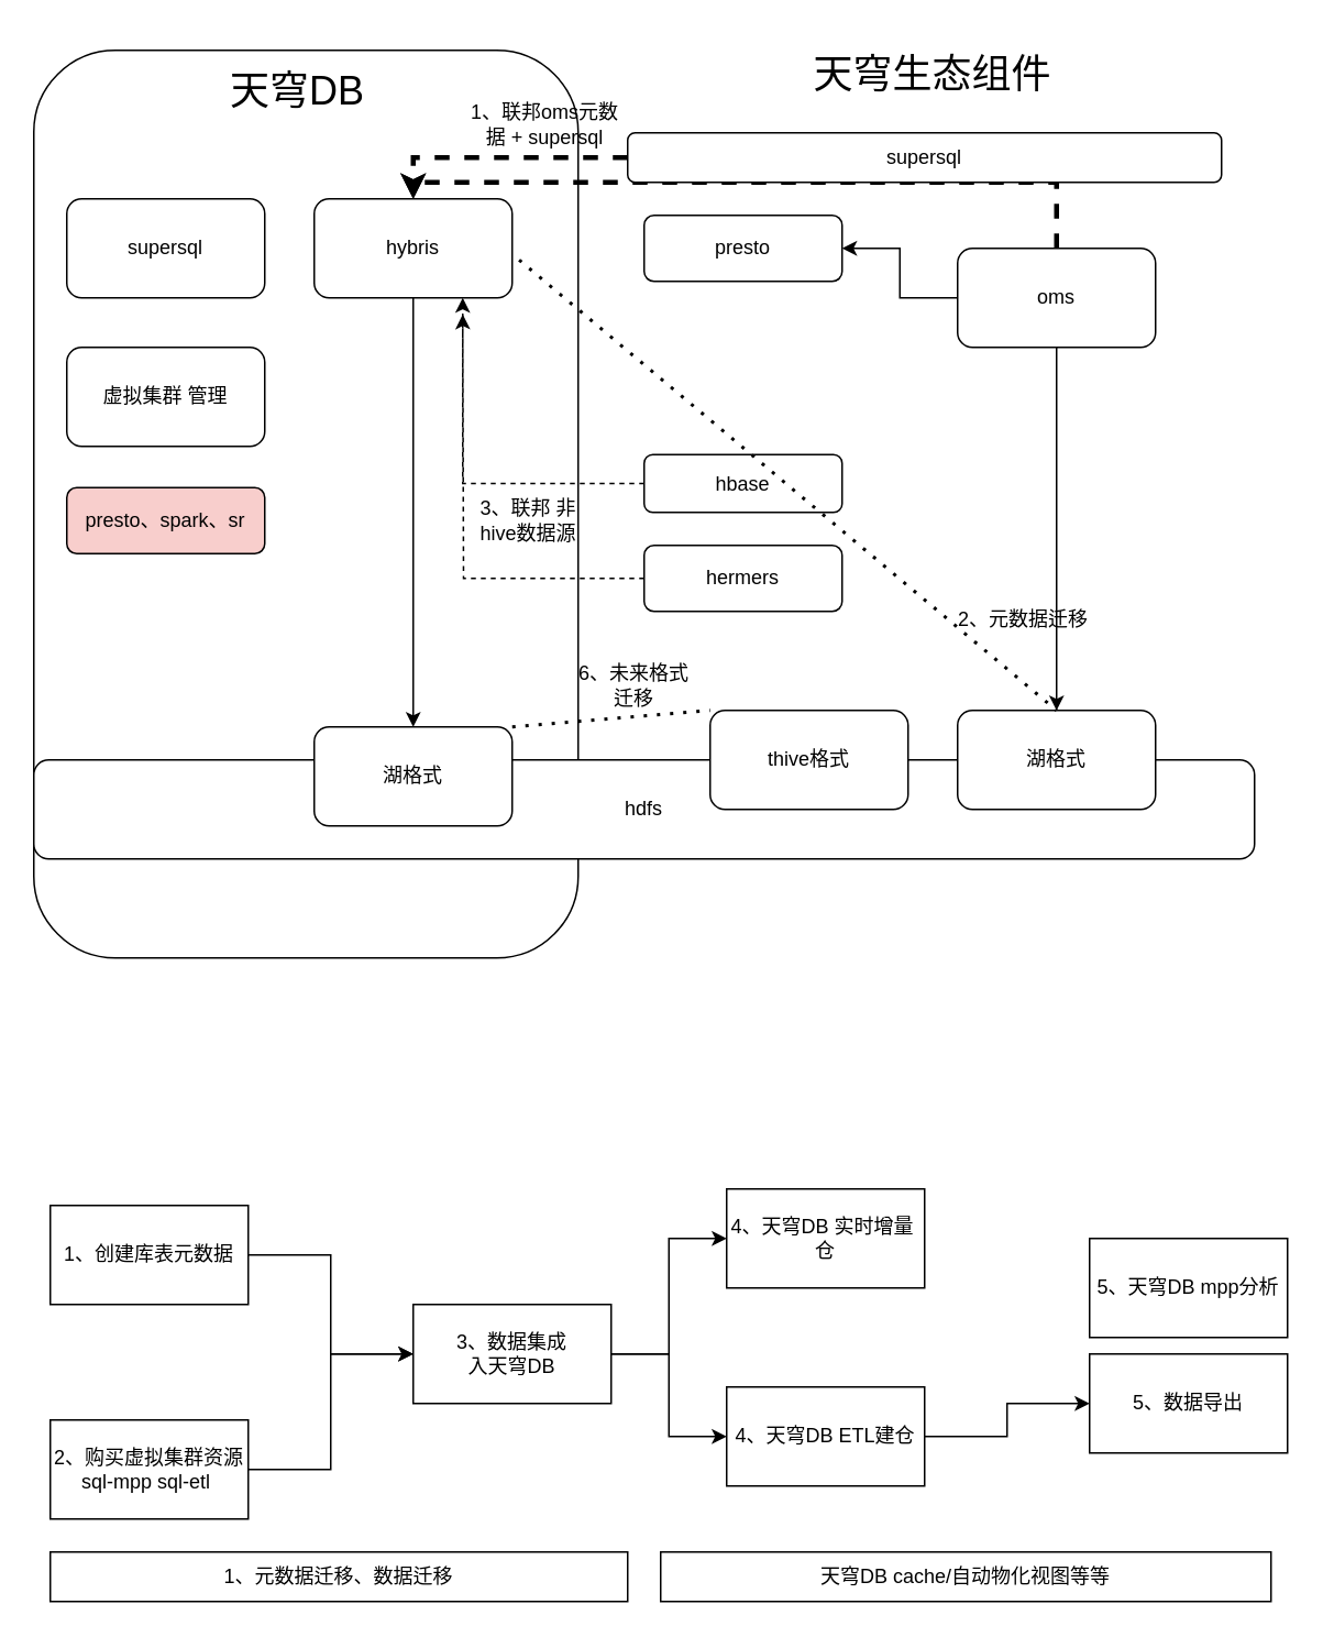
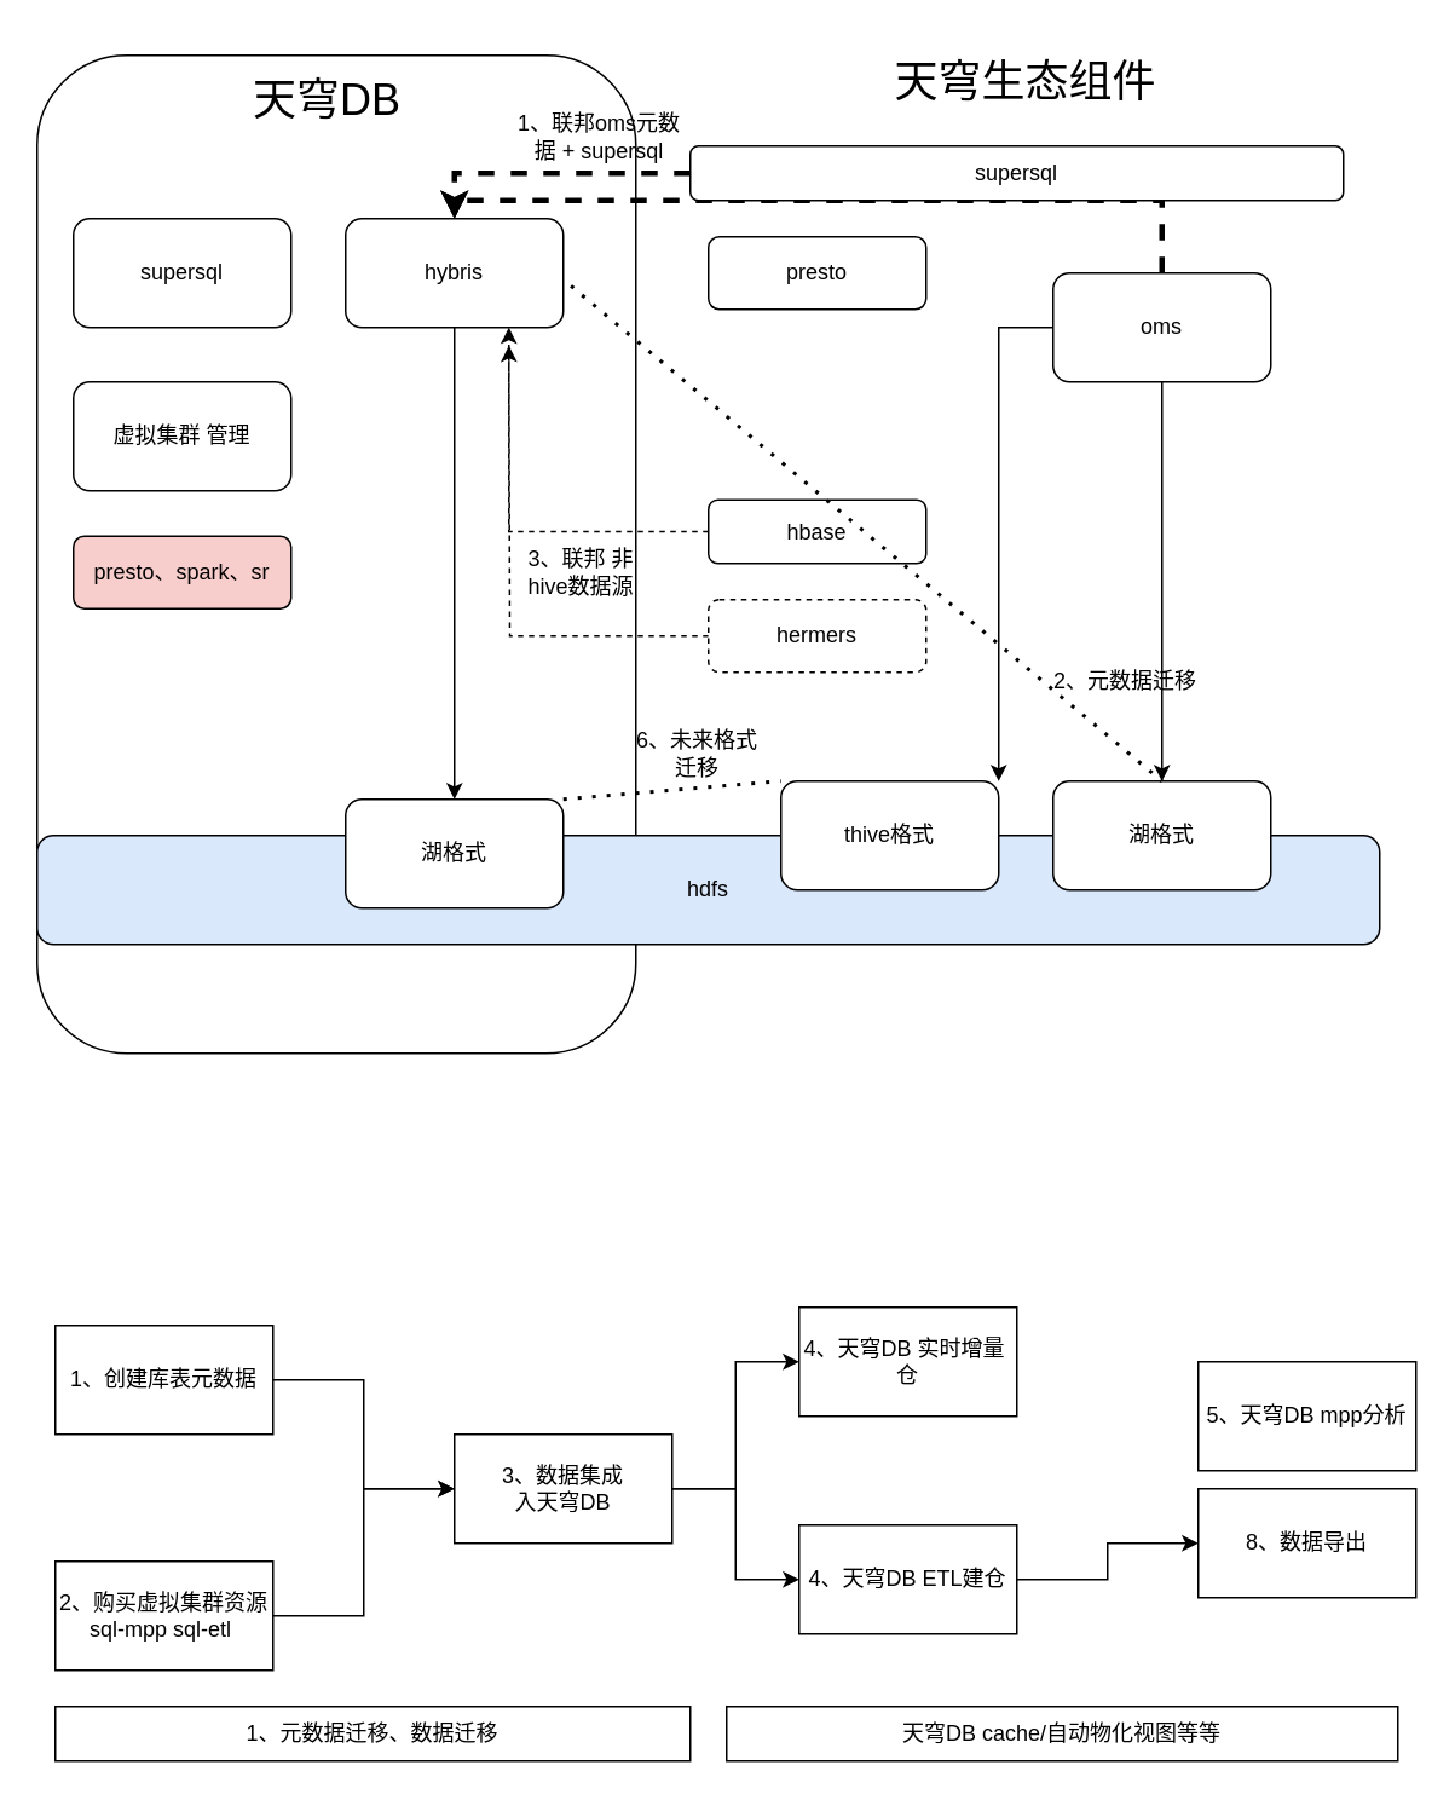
  <mxCell id="0" />
  <mxCell id="1" parent="0" />
  <mxCell id="2" value="" style="rounded=1;whiteSpace=wrap;html=1;align=left;" vertex="1" parent="1"><mxGeometry x="20" y="30" width="330" height="550" as="geometry" /></mxCell>
  <mxCell id="3" value="&lt;font style=&quot;font-size: 24px;&quot;&gt;天穹DB&lt;/font&gt;" style="text;html=1;strokeColor=none;fillColor=none;align=center;verticalAlign=middle;whiteSpace=wrap;rounded=0;" vertex="1" parent="1"><mxGeometry x="120" y="30" width="120" height="50" as="geometry" /></mxCell>
  <mxCell id="4" style="edgeStyle=orthogonalEdgeStyle;rounded=0;orthogonalLoop=1;jettySize=auto;html=1;" edge="1" parent="1" source="5" target="16"><mxGeometry relative="1" as="geometry" /></mxCell>
  <mxCell id="5" value="hybris" style="rounded=1;whiteSpace=wrap;html=1;" vertex="1" parent="1"><mxGeometry x="190" y="120" width="120" height="60" as="geometry" /></mxCell>
  <mxCell id="6" value="supersql" style="rounded=1;whiteSpace=wrap;html=1;" vertex="1" parent="1"><mxGeometry x="40" y="120" width="120" height="60" as="geometry" /></mxCell>
- <mxCell id="7" value="hdfs" style="rounded=1;whiteSpace=wrap;html=1;" vertex="1" parent="1"><mxGeometry x="20" y="460" width="740" height="60" as="geometry" /></mxCell>
- <mxCell id="8" style="edgeStyle=orthogonalEdgeStyle;rounded=0;orthogonalLoop=1;jettySize=auto;html=1;" edge="1" parent="1" source="11" target="14"><mxGeometry relative="1" as="geometry" /></mxCell>
+ <mxCell id="7" value="hdfs" style="rounded=1;whiteSpace=wrap;html=1;fillColor=#dae8fc;" vertex="1" parent="1"><mxGeometry x="20" y="460" width="740" height="60" as="geometry" /></mxCell>
+ <mxCell id="8" style="edgeStyle=orthogonalEdgeStyle;rounded=0;orthogonalLoop=1;jettySize=auto;html=1;entryX=1;entryY=0;entryDx=0;entryDy=0;" edge="1" parent="1" source="11" target="15"><mxGeometry relative="1" as="geometry" /></mxCell>
  <mxCell id="9" style="edgeStyle=orthogonalEdgeStyle;rounded=0;orthogonalLoop=1;jettySize=auto;html=1;" edge="1" parent="1" source="11" target="18"><mxGeometry relative="1" as="geometry" /></mxCell>
  <mxCell id="10" style="edgeStyle=orthogonalEdgeStyle;rounded=0;orthogonalLoop=1;jettySize=auto;html=1;entryX=0.5;entryY=0;entryDx=0;entryDy=0;strokeWidth=3;dashed=1;" edge="1" parent="1" source="11" target="5"><mxGeometry relative="1" as="geometry"><Array as="points"><mxPoint x="640" y="110" /><mxPoint x="250" y="110" /></Array></mxGeometry></mxCell>
  <mxCell id="11" value="oms" style="rounded=1;whiteSpace=wrap;html=1;" vertex="1" parent="1"><mxGeometry x="580" y="150" width="120" height="60" as="geometry" /></mxCell>
  <mxCell id="12" style="edgeStyle=orthogonalEdgeStyle;rounded=0;orthogonalLoop=1;jettySize=auto;html=1;entryX=0.5;entryY=0;entryDx=0;entryDy=0;dashed=1;strokeWidth=3;" edge="1" parent="1" source="13" target="5"><mxGeometry relative="1" as="geometry" /></mxCell>
  <mxCell id="13" value="supersql" style="rounded=1;whiteSpace=wrap;html=1;" vertex="1" parent="1"><mxGeometry x="380" y="80" width="360" height="30" as="geometry" /></mxCell>
  <mxCell id="14" value="presto" style="rounded=1;whiteSpace=wrap;html=1;" vertex="1" parent="1"><mxGeometry x="390" y="130" width="120" height="40" as="geometry" /></mxCell>
  <mxCell id="15" value="thive格式" style="rounded=1;whiteSpace=wrap;html=1;" vertex="1" parent="1"><mxGeometry x="430" y="430" width="120" height="60" as="geometry" /></mxCell>
  <mxCell id="16" value="湖格式" style="rounded=1;whiteSpace=wrap;html=1;" vertex="1" parent="1"><mxGeometry x="190" y="440" width="120" height="60" as="geometry" /></mxCell>
  <mxCell id="17" value="&lt;font style=&quot;font-size: 24px;&quot;&gt;天穹生态组件&lt;/font&gt;" style="text;html=1;strokeColor=none;fillColor=none;align=center;verticalAlign=middle;whiteSpace=wrap;rounded=0;" vertex="1" parent="1"><mxGeometry x="490" y="20" width="150" height="50" as="geometry" /></mxCell>
  <mxCell id="18" value="湖格式" style="rounded=1;whiteSpace=wrap;html=1;" vertex="1" parent="1"><mxGeometry x="580" y="430" width="120" height="60" as="geometry" /></mxCell>
  <mxCell id="19" value="" style="edgeStyle=orthogonalEdgeStyle;rounded=0;orthogonalLoop=1;jettySize=auto;html=1;dashed=1;" edge="1" parent="1" source="20"><mxGeometry relative="1" as="geometry"><mxPoint x="280" y="190" as="targetPoint" /></mxGeometry></mxCell>
- <mxCell id="20" value="hermers" style="rounded=1;whiteSpace=wrap;html=1;" vertex="1" parent="1"><mxGeometry x="390" y="330" width="120" height="40" as="geometry" /></mxCell>
+ <mxCell id="20" value="hermers" style="rounded=1;whiteSpace=wrap;html=1;dashed=1;" vertex="1" parent="1"><mxGeometry x="390" y="330" width="120" height="40" as="geometry" /></mxCell>
  <mxCell id="21" style="edgeStyle=orthogonalEdgeStyle;rounded=0;orthogonalLoop=1;jettySize=auto;html=1;entryX=0.75;entryY=1;entryDx=0;entryDy=0;dashed=1;" edge="1" parent="1" source="22" target="5"><mxGeometry relative="1" as="geometry" /></mxCell>
  <mxCell id="22" value="hbase" style="rounded=1;whiteSpace=wrap;html=1;" vertex="1" parent="1"><mxGeometry x="390" y="275" width="120" height="35" as="geometry" /></mxCell>
  <mxCell id="23" value="虚拟集群 管理" style="rounded=1;whiteSpace=wrap;html=1;" vertex="1" parent="1"><mxGeometry x="40" y="210" width="120" height="60" as="geometry" /></mxCell>
  <mxCell id="24" value="1、联邦oms元数据 + supersql" style="text;html=1;strokeColor=none;fillColor=none;align=center;verticalAlign=middle;whiteSpace=wrap;rounded=0;" vertex="1" parent="1"><mxGeometry x="280" y="60" width="100" height="30" as="geometry" /></mxCell>
  <mxCell id="25" value="" style="endArrow=none;dashed=1;html=1;dashPattern=1 3;strokeWidth=2;rounded=0;exitX=1.035;exitY=0.617;exitDx=0;exitDy=0;exitPerimeter=0;" edge="1" parent="1" source="5"><mxGeometry width="50" height="50" relative="1" as="geometry"><mxPoint x="320" y="380" as="sourcePoint" /><mxPoint x="640" y="430" as="targetPoint" /></mxGeometry></mxCell>
  <mxCell id="26" value="" style="endArrow=none;dashed=1;html=1;dashPattern=1 3;strokeWidth=2;rounded=0;exitX=1;exitY=0;exitDx=0;exitDy=0;" edge="1" parent="1" source="16"><mxGeometry width="50" height="50" relative="1" as="geometry"><mxPoint x="120" y="167" as="sourcePoint" /><mxPoint x="430" y="430" as="targetPoint" /></mxGeometry></mxCell>
  <mxCell id="27" value="2、元数据迁移" style="text;html=1;strokeColor=none;fillColor=none;align=center;verticalAlign=middle;whiteSpace=wrap;rounded=0;" vertex="1" parent="1"><mxGeometry x="550" y="360" width="140" height="30" as="geometry" /></mxCell>
  <mxCell id="28" value="6、未来格式迁移" style="text;html=1;strokeColor=none;fillColor=none;align=center;verticalAlign=middle;whiteSpace=wrap;rounded=0;" vertex="1" parent="1"><mxGeometry x="344" y="400" width="80" height="30" as="geometry" /></mxCell>
  <mxCell id="29" value="3、联邦 非hive数据源" style="text;html=1;strokeColor=none;fillColor=none;align=center;verticalAlign=middle;whiteSpace=wrap;rounded=0;" vertex="1" parent="1"><mxGeometry x="280" y="300" width="80" height="30" as="geometry" /></mxCell>
  <mxCell id="30" value="presto、spark、sr" style="rounded=1;whiteSpace=wrap;html=1;fillColor=#f8cecc;" vertex="1" parent="1"><mxGeometry x="40" y="295" width="120" height="40" as="geometry" /></mxCell>
  <mxCell id="31" style="edgeStyle=orthogonalEdgeStyle;rounded=0;orthogonalLoop=1;jettySize=auto;html=1;entryX=0;entryY=0.5;entryDx=0;entryDy=0;" edge="1" parent="1" source="32" target="37"><mxGeometry relative="1" as="geometry" /></mxCell>
  <mxCell id="32" value="1、创建库表元数据" style="rounded=0;whiteSpace=wrap;html=1;" vertex="1" parent="1"><mxGeometry x="30" y="730" width="120" height="60" as="geometry" /></mxCell>
  <mxCell id="33" style="edgeStyle=orthogonalEdgeStyle;rounded=0;orthogonalLoop=1;jettySize=auto;html=1;entryX=0;entryY=0.5;entryDx=0;entryDy=0;" edge="1" parent="1" source="34" target="37"><mxGeometry relative="1" as="geometry" /></mxCell>
  <mxCell id="34" value="2、购买虚拟集群资源&lt;br&gt;sql-mpp sql-etl&amp;nbsp;" style="rounded=0;whiteSpace=wrap;html=1;" vertex="1" parent="1"><mxGeometry x="30" y="860" width="120" height="60" as="geometry" /></mxCell>
  <mxCell id="35" style="edgeStyle=orthogonalEdgeStyle;rounded=0;orthogonalLoop=1;jettySize=auto;html=1;entryX=0;entryY=0.5;entryDx=0;entryDy=0;" edge="1" parent="1" source="37" target="40"><mxGeometry relative="1" as="geometry" /></mxCell>
  <mxCell id="36" style="edgeStyle=orthogonalEdgeStyle;rounded=0;orthogonalLoop=1;jettySize=auto;html=1;entryX=0;entryY=0.5;entryDx=0;entryDy=0;" edge="1" parent="1" source="37" target="39"><mxGeometry relative="1" as="geometry" /></mxCell>
  <mxCell id="37" value="3、数据集成&lt;br&gt;入天穹DB" style="rounded=0;whiteSpace=wrap;html=1;" vertex="1" parent="1"><mxGeometry x="250" y="790" width="120" height="60" as="geometry" /></mxCell>
  <mxCell id="38" style="edgeStyle=orthogonalEdgeStyle;rounded=0;orthogonalLoop=1;jettySize=auto;html=1;" edge="1" parent="1" source="39" target="44"><mxGeometry relative="1" as="geometry" /></mxCell>
  <mxCell id="39" value="4、天穹DB ETL建仓" style="rounded=0;whiteSpace=wrap;html=1;" vertex="1" parent="1"><mxGeometry x="440" y="840" width="120" height="60" as="geometry" /></mxCell>
  <mxCell id="40" value="4、天穹DB 实时增量&amp;nbsp;&lt;br&gt;仓" style="rounded=0;whiteSpace=wrap;html=1;" vertex="1" parent="1"><mxGeometry x="440" y="720" width="120" height="60" as="geometry" /></mxCell>
  <mxCell id="41" value="5、天穹DB mpp分析" style="rounded=0;whiteSpace=wrap;html=1;" vertex="1" parent="1"><mxGeometry x="660" y="750" width="120" height="60" as="geometry" /></mxCell>
  <mxCell id="42" value="天穹DB cache/自动物化视图等等" style="rounded=0;whiteSpace=wrap;html=1;" vertex="1" parent="1"><mxGeometry x="400" y="940" width="370" height="30" as="geometry" /></mxCell>
  <mxCell id="43" value="1、元数据迁移、数据迁移" style="rounded=0;whiteSpace=wrap;html=1;" vertex="1" parent="1"><mxGeometry x="30" y="940" width="350" height="30" as="geometry" /></mxCell>
- <mxCell id="44" value="5、数据导出" style="rounded=0;whiteSpace=wrap;html=1;" vertex="1" parent="1"><mxGeometry x="660" y="820" width="120" height="60" as="geometry" /></mxCell>
+ <mxCell id="44" value="8、数据导出" style="rounded=0;whiteSpace=wrap;html=1;" vertex="1" parent="1"><mxGeometry x="660" y="820" width="120" height="60" as="geometry" /></mxCell>
